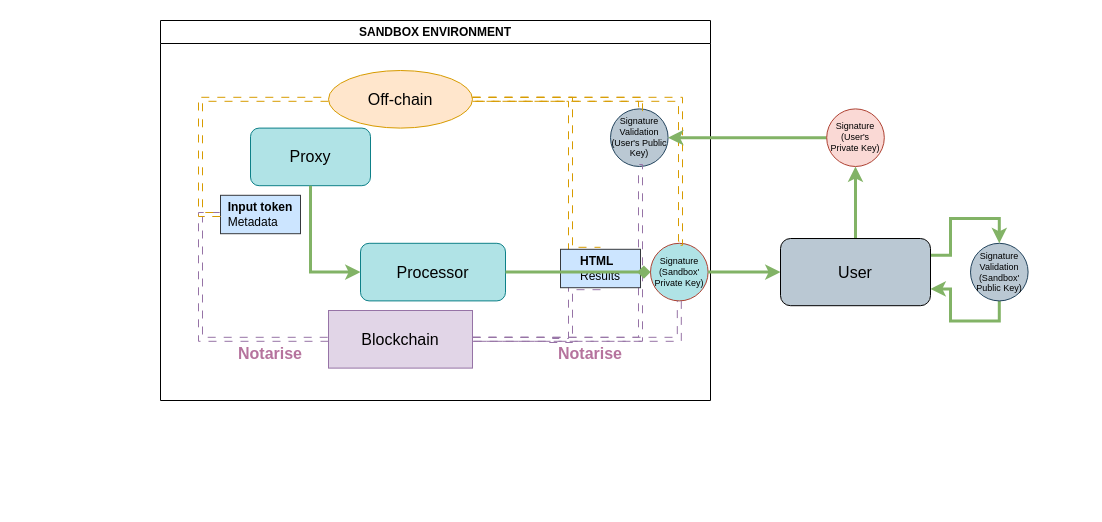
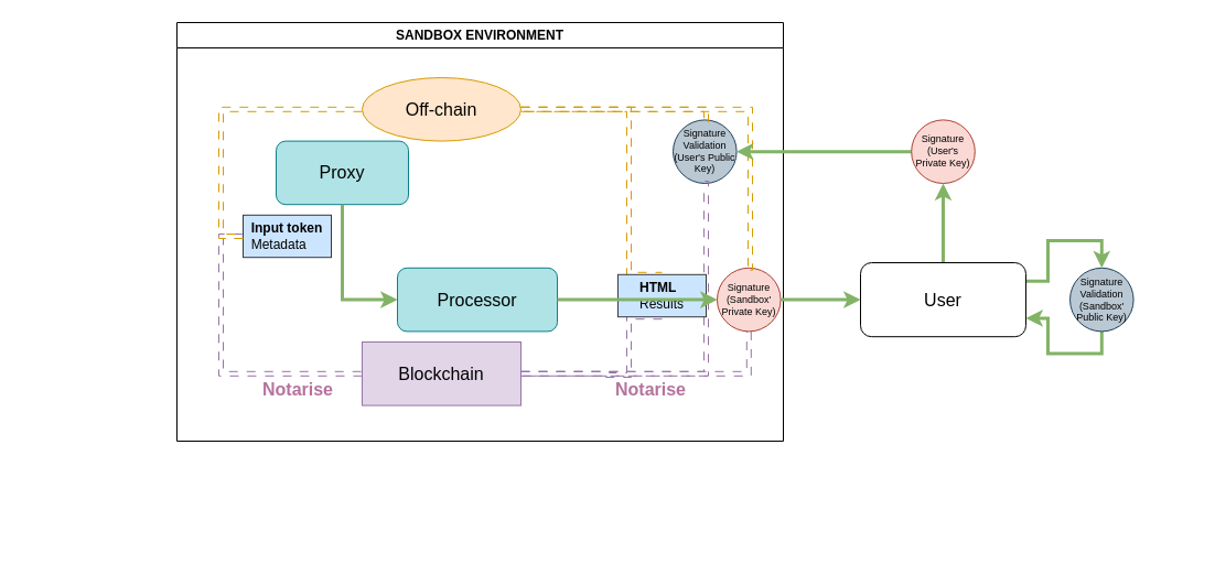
  <mxCell id="0" />
  <mxCell id="1" parent="0" />
  <mxCell id="2" value="" style="group" vertex="1" connectable="0" parent="1"><mxGeometry x="20" y="20" width="1060" height="480" as="geometry" /></mxCell>
  <mxCell id="3" style="edgeStyle=orthogonalEdgeStyle;rounded=0;orthogonalLoop=1;jettySize=auto;html=1;exitX=0.5;exitY=1;exitDx=0;exitDy=0;entryX=1;entryY=0.75;entryDx=0;entryDy=0;fillColor=#d5e8d4;strokeColor=#82b366;strokeWidth=3;" edge="1" parent="2" source="4" target="32"><mxGeometry relative="1" as="geometry" /></mxCell>
  <mxCell id="4" value="Signature Validation&lt;br style=&quot;font-size: 9px;&quot;&gt;(Sandbox' Public Key)" style="ellipse;whiteSpace=wrap;html=1;aspect=fixed;fillColor=#bac8d3;strokeColor=#23445d;fontSize=9;" vertex="1" parent="2"><mxGeometry x="950" y="222.8" width="57.6" height="57.6" as="geometry" /></mxCell>
  <mxCell id="5" style="edgeStyle=orthogonalEdgeStyle;rounded=0;orthogonalLoop=1;jettySize=auto;html=1;exitX=1;exitY=0.25;exitDx=0;exitDy=0;entryX=0.5;entryY=0;entryDx=0;entryDy=0;fillColor=#d5e8d4;strokeColor=#82b366;strokeWidth=3;" edge="1" parent="2" source="32" target="4"><mxGeometry relative="1" as="geometry" /></mxCell>
  <mxCell id="6" value="SANDBOX ENVIRONMENT" style="swimlane;whiteSpace=wrap;html=1;" vertex="1" parent="2"><mxGeometry x="140" width="550" height="380" as="geometry" /></mxCell>
  <mxCell id="7" value="" style="group" vertex="1" connectable="0" parent="6"><mxGeometry x="40" y="50.0" width="517.6" height="336.0" as="geometry" /></mxCell>
- <mxCell id="8" value="Signature&lt;br style=&quot;font-size: 9px;&quot;&gt;(Sandbox' Private Key)" style="ellipse;whiteSpace=wrap;html=1;aspect=fixed;fillColor=#b0e3e6;strokeColor=#ae4132;fontSize=9;" vertex="1" parent="7"><mxGeometry x="450" y="172.8" width="57.6" height="57.6" as="geometry" /></mxCell>
+ <mxCell id="8" value="Signature&lt;br style=&quot;font-size: 9px;&quot;&gt;(Sandbox' Private Key)" style="ellipse;whiteSpace=wrap;html=1;aspect=fixed;fillColor=#fad9d5;strokeColor=#ae4132;fontSize=9;" vertex="1" parent="7"><mxGeometry x="450" y="172.8" width="57.6" height="57.6" as="geometry" /></mxCell>
  <mxCell id="9" value="Signature Validation&lt;br style=&quot;font-size: 9px;&quot;&gt;(User's Public Key)" style="ellipse;whiteSpace=wrap;html=1;aspect=fixed;fillColor=#bac8d3;strokeColor=#23445d;fontSize=9;" vertex="1" parent="7"><mxGeometry x="410" y="38.4" width="57.6" height="57.6" as="geometry" /></mxCell>
  <mxCell id="10" value="Processor" style="rounded=1;whiteSpace=wrap;html=1;fillColor=#b0e3e6;strokeColor=#0e8088;fontSize=16;" vertex="1" parent="7"><mxGeometry x="160" y="172.8" width="145" height="57.6" as="geometry" /></mxCell>
  <mxCell id="11" value="Notarise" style="text;html=1;strokeColor=none;fillColor=none;align=center;verticalAlign=middle;whiteSpace=wrap;rounded=0;fontColor=#B5739D;fontSize=16;fontStyle=1" vertex="1" parent="7"><mxGeometry x="360" y="268.8" width="60" height="28.8" as="geometry" /></mxCell>
  <mxCell id="12" value="Off-chain" style="ellipse;whiteSpace=wrap;html=1;fillColor=#ffe6cc;strokeColor=#d79b00;fontSize=16;" vertex="1" parent="7"><mxGeometry x="128" width="144" height="57.6" as="geometry" /></mxCell>
  <mxCell id="13" value="Notarise" style="text;html=1;strokeColor=none;fillColor=none;align=center;verticalAlign=middle;whiteSpace=wrap;rounded=0;fontColor=#B5739D;fontSize=16;fontStyle=1" vertex="1" parent="7"><mxGeometry x="40" y="268.8" width="60" height="28.8" as="geometry" /></mxCell>
  <mxCell id="14" style="edgeStyle=orthogonalEdgeStyle;rounded=0;orthogonalLoop=1;jettySize=auto;html=1;entryX=0.5;entryY=0;entryDx=0;entryDy=0;strokeWidth=1;dashed=1;dashPattern=8 8;shape=link;fillColor=#ffe6cc;strokeColor=#d79b00;exitX=1;exitY=0.5;exitDx=0;exitDy=0;" edge="1" parent="7" source="12" target="9"><mxGeometry relative="1" as="geometry"><mxPoint x="196" y="38.4" as="sourcePoint" /><mxPoint x="-80" y="182.4" as="targetPoint" /><Array as="points"><mxPoint x="440" y="28.8" /></Array></mxGeometry></mxCell>
  <mxCell id="15" style="edgeStyle=orthogonalEdgeStyle;rounded=0;orthogonalLoop=1;jettySize=auto;html=1;exitX=1;exitY=0.5;exitDx=0;exitDy=0;entryX=0.5;entryY=0;entryDx=0;entryDy=0;strokeWidth=1;dashed=1;dashPattern=8 8;shape=link;fillColor=#ffe6cc;strokeColor=#d79b00;width=4;" edge="1" parent="7" source="12" target="22"><mxGeometry relative="1" as="geometry"><mxPoint x="266" y="96.0" as="sourcePoint" /><mxPoint x="370" y="153.6" as="targetPoint" /><Array as="points"><mxPoint x="370" y="28.8" /></Array></mxGeometry></mxCell>
  <mxCell id="16" value="Blockchain" style="whiteSpace=wrap;html=1;fillColor=#e1d5e7;strokeColor=#9673a6;fontSize=16;rounded=0;" vertex="1" parent="7"><mxGeometry x="128" y="240" width="144" height="57.6" as="geometry" /></mxCell>
  <mxCell id="17" style="edgeStyle=orthogonalEdgeStyle;rounded=0;orthogonalLoop=1;jettySize=auto;html=1;entryX=1;entryY=0.5;entryDx=0;entryDy=0;strokeWidth=1;dashed=1;dashPattern=8 8;shape=link;fillColor=#e1d5e7;strokeColor=#9673a6;exitX=0.5;exitY=1;exitDx=0;exitDy=0;" edge="1" parent="7" source="22" target="16"><mxGeometry relative="1" as="geometry"><mxPoint x="350" y="130" as="sourcePoint" /><Array as="points"><mxPoint x="370" y="270" /><mxPoint x="350" y="270" /><mxPoint x="350" y="269" /></Array></mxGeometry></mxCell>
  <mxCell id="18" style="edgeStyle=orthogonalEdgeStyle;rounded=0;orthogonalLoop=1;jettySize=auto;html=1;exitX=0.5;exitY=1;exitDx=0;exitDy=0;entryX=1;entryY=0.5;entryDx=0;entryDy=0;strokeWidth=1;dashed=1;dashPattern=8 8;shape=link;fillColor=#e1d5e7;strokeColor=#9673a6;" edge="1" parent="7" source="9" target="16"><mxGeometry relative="1" as="geometry"><mxPoint x="510" y="249.6" as="sourcePoint" /><mxPoint x="344" y="345.6" as="targetPoint" /><Array as="points"><mxPoint x="440" y="268.8" /></Array></mxGeometry></mxCell>
  <mxCell id="19" value="&lt;div style=&quot;text-align: left;&quot;&gt;&lt;b style=&quot;background-color: initial;&quot;&gt;Input token&lt;/b&gt;&lt;/div&gt;&lt;div style=&quot;text-align: left;&quot;&gt;&lt;span style=&quot;background-color: initial;&quot;&gt;Metadata&lt;/span&gt;&lt;/div&gt;" style="rounded=0;whiteSpace=wrap;html=1;fillColor=#cce5ff;strokeColor=#36393d;" vertex="1" parent="7"><mxGeometry x="20" y="124.8" width="80" height="38.4" as="geometry" /></mxCell>
  <mxCell id="20" style="edgeStyle=orthogonalEdgeStyle;rounded=0;orthogonalLoop=1;jettySize=auto;html=1;entryX=0;entryY=0.5;entryDx=0;entryDy=0;strokeWidth=1;dashed=1;dashPattern=8 8;shape=link;fillColor=#e1d5e7;strokeColor=#9673a6;exitX=0;exitY=0.5;exitDx=0;exitDy=0;" edge="1" parent="7" source="19" target="16"><mxGeometry relative="1" as="geometry"><mxPoint x="-90" y="144.0" as="sourcePoint" /><Array as="points"><mxPoint y="144.0" /><mxPoint y="268.8" /></Array></mxGeometry></mxCell>
  <mxCell id="21" style="edgeStyle=orthogonalEdgeStyle;rounded=0;orthogonalLoop=1;jettySize=auto;html=1;entryX=0;entryY=0.5;entryDx=0;entryDy=0;strokeWidth=1;dashed=1;dashPattern=8 8;shape=link;fillColor=#ffe6cc;strokeColor=#d79b00;exitX=0;exitY=0.5;exitDx=0;exitDy=0;" edge="1" parent="7" source="12" target="19"><mxGeometry relative="1" as="geometry"><mxPoint x="120" y="9.6" as="sourcePoint" /><mxPoint x="-90" y="144.0" as="targetPoint" /><Array as="points"><mxPoint y="28.8" /><mxPoint y="144.0" /></Array></mxGeometry></mxCell>
  <mxCell id="22" value="&lt;div style=&quot;text-align: left;&quot;&gt;&lt;span style=&quot;background-color: initial;&quot;&gt;&lt;b&gt;HTML&lt;/b&gt;&lt;/span&gt;&lt;/div&gt;&lt;div style=&quot;text-align: left;&quot;&gt;Results&lt;/div&gt;" style="rounded=0;whiteSpace=wrap;html=1;fillColor=#cce5ff;strokeColor=#36393d;" vertex="1" parent="7"><mxGeometry x="360" y="178.8" width="80" height="38.4" as="geometry" /></mxCell>
  <mxCell id="23" value="Proxy" style="rounded=1;whiteSpace=wrap;html=1;fillColor=#b0e3e6;strokeColor=#0e8088;fontSize=16;" vertex="1" parent="7"><mxGeometry x="50" y="57.6" width="120" height="57.6" as="geometry" /></mxCell>
  <mxCell id="24" style="edgeStyle=orthogonalEdgeStyle;rounded=0;orthogonalLoop=1;jettySize=auto;html=1;entryX=0;entryY=0.5;entryDx=0;entryDy=0;fillColor=#d5e8d4;strokeColor=#82b366;strokeWidth=3;exitX=0.5;exitY=1;exitDx=0;exitDy=0;" edge="1" parent="7" source="23" target="10"><mxGeometry relative="1" as="geometry"><mxPoint x="60" y="201.6" as="sourcePoint" /></mxGeometry></mxCell>
- <mxCell id="25" style="edgeStyle=orthogonalEdgeStyle;rounded=0;orthogonalLoop=1;jettySize=auto;html=1;entryX=0;entryY=0.5;entryDx=0;entryDy=0;fillColor=#d5e8d4;strokeColor=#82b366;strokeWidth=3;endArrow=diamond;" edge="1" parent="7" source="10" target="8"><mxGeometry relative="1" as="geometry" /></mxCell>
+ <mxCell id="25" style="edgeStyle=orthogonalEdgeStyle;rounded=0;orthogonalLoop=1;jettySize=auto;html=1;entryX=0;entryY=0.5;entryDx=0;entryDy=0;fillColor=#d5e8d4;strokeColor=#82b366;strokeWidth=3;" edge="1" parent="7" source="10" target="8"><mxGeometry relative="1" as="geometry" /></mxCell>
  <mxCell id="26" style="edgeStyle=orthogonalEdgeStyle;rounded=0;orthogonalLoop=1;jettySize=auto;html=1;exitX=0.5;exitY=1;exitDx=0;exitDy=0;entryX=1;entryY=0.5;entryDx=0;entryDy=0;strokeWidth=1;dashed=1;dashPattern=8 8;shape=link;fillColor=#e1d5e7;strokeColor=#9673a6;" edge="1" parent="7" source="8" target="16"><mxGeometry relative="1" as="geometry"><mxPoint x="380" y="201.6" as="sourcePoint" /><mxPoint x="344" y="345.6" as="targetPoint" /><Array as="points"><mxPoint x="479" y="269" /></Array></mxGeometry></mxCell>
  <mxCell id="27" style="edgeStyle=orthogonalEdgeStyle;rounded=0;orthogonalLoop=1;jettySize=auto;html=1;exitX=1;exitY=0.5;exitDx=0;exitDy=0;entryX=0.5;entryY=0;entryDx=0;entryDy=0;strokeWidth=1;dashed=1;dashPattern=8 8;shape=link;fillColor=#ffe6cc;strokeColor=#d79b00;width=4;" edge="1" parent="7" source="12" target="8"><mxGeometry relative="1" as="geometry"><mxPoint x="340" y="9.6" as="sourcePoint" /><mxPoint x="380" y="163.2" as="targetPoint" /><Array as="points"><mxPoint x="480" y="29" /><mxPoint x="480" y="173" /></Array></mxGeometry></mxCell>
  <mxCell id="28" style="edgeStyle=orthogonalEdgeStyle;rounded=0;orthogonalLoop=1;jettySize=auto;html=1;exitX=0;exitY=0.5;exitDx=0;exitDy=0;entryX=1;entryY=0.5;entryDx=0;entryDy=0;fillColor=#d5e8d4;strokeColor=#82b366;strokeWidth=3;" edge="1" parent="2" source="29" target="9"><mxGeometry relative="1" as="geometry" /></mxCell>
  <mxCell id="29" value="Signature&lt;br style=&quot;font-size: 9px;&quot;&gt;(User's Private Key)" style="ellipse;whiteSpace=wrap;html=1;aspect=fixed;fillColor=#fad9d5;strokeColor=#ae4132;fontSize=9;" vertex="1" parent="2"><mxGeometry x="806.2" y="88.4" width="57.6" height="57.6" as="geometry" /></mxCell>
  <mxCell id="30" style="edgeStyle=orthogonalEdgeStyle;rounded=0;orthogonalLoop=1;jettySize=auto;html=1;entryX=0.5;entryY=1;entryDx=0;entryDy=0;fillColor=#d5e8d4;strokeColor=#82b366;strokeWidth=3;exitX=0.5;exitY=0;exitDx=0;exitDy=0;" edge="1" parent="2" source="32" target="29"><mxGeometry relative="1" as="geometry"><mxPoint x="1030" y="142" as="sourcePoint" /><mxPoint x="1000" y="70" as="targetPoint" /></mxGeometry></mxCell>
  <mxCell id="31" style="edgeStyle=orthogonalEdgeStyle;rounded=0;orthogonalLoop=1;jettySize=auto;html=1;entryX=0;entryY=0.5;entryDx=0;entryDy=0;fillColor=#d5e8d4;strokeColor=#82b366;strokeWidth=3;exitX=1;exitY=0.5;exitDx=0;exitDy=0;" edge="1" parent="2" source="8" target="32"><mxGeometry relative="1" as="geometry"><mxPoint x="690" y="250" as="sourcePoint" /><mxPoint x="860" y="250" as="targetPoint" /></mxGeometry></mxCell>
- <mxCell id="32" value="User" style="rounded=1;whiteSpace=wrap;html=1;fontSize=16;fillColor=#bac8d3;" vertex="1" parent="2"><mxGeometry x="760" y="218.0" width="150" height="67.2" as="geometry" /></mxCell>
+ <mxCell id="32" value="User" style="rounded=1;whiteSpace=wrap;html=1;fontSize=16;" vertex="1" parent="2"><mxGeometry x="760" y="218.0" width="150" height="67.2" as="geometry" /></mxCell>
